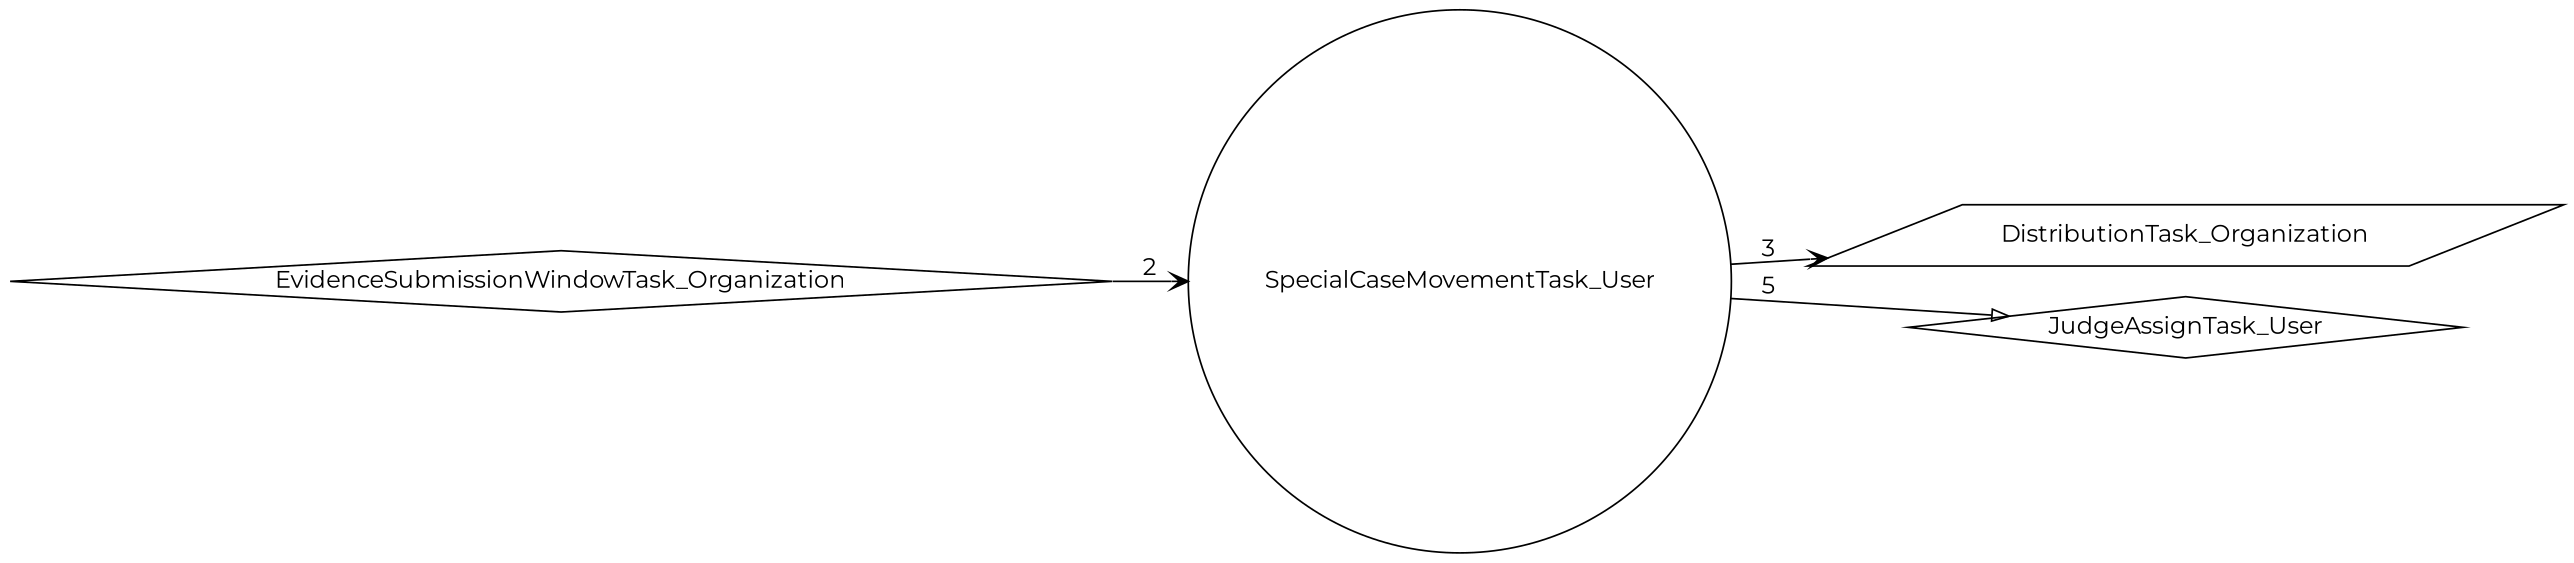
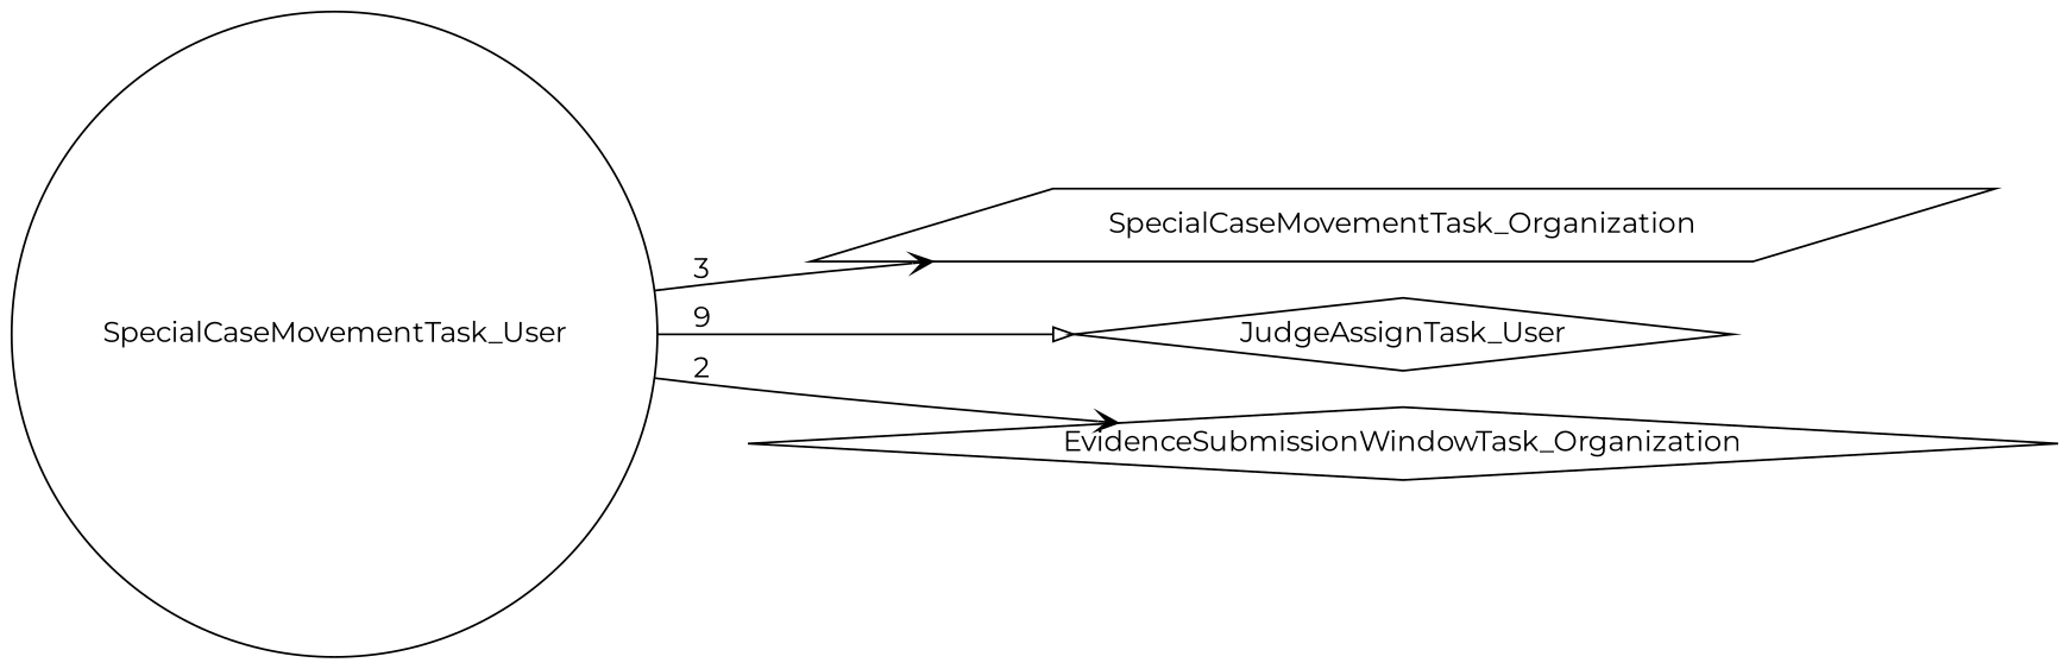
  digraph {
    fontname=Montserrat
    rankdir=LR
    node [fontname=Montserrat shape=diamond]
    edge [arrowhead=vee fontname=Montserrat]
-   DistributionTask_Organization [shape=parallelogram]
+   DistributionTask_Organization [shape=parallelogram label=SpecialCaseMovementTask_Organization]
    SpecialCaseMovementTask_User [shape=circle]
    JudgeAssignTask_User
    EvidenceSubmissionWindowTask_Organization
    SpecialCaseMovementTask_User -> DistributionTask_Organization [label=3]
-   SpecialCaseMovementTask_User -> JudgeAssignTask_User [arrowhead=onormal label=5]
-   EvidenceSubmissionWindowTask_Organization -> SpecialCaseMovementTask_User [label=2]
+   SpecialCaseMovementTask_User -> JudgeAssignTask_User [arrowhead=onormal label=9]
+   SpecialCaseMovementTask_User -> EvidenceSubmissionWindowTask_Organization [label=2]
  }
